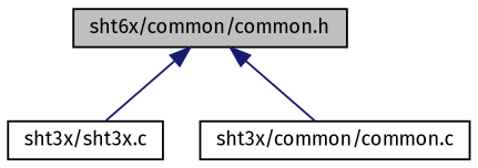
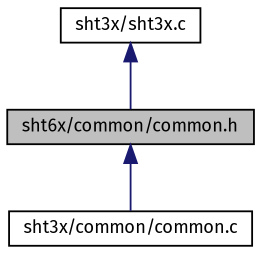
  digraph {
    fontname="Fira Sans"
    node [color=black fillcolor=white fontname="Fira Sans" fontsize=10 shape=record style=filled]
    edge [color=midnightblue dir=back fontname="Fira Sans" fontsize=10 labelfontname=Helvetica labelfontsize=10 style=solid]
    n1 [fillcolor=grey75 fontcolor=black height=0.2 label="sht6x/common/common.h" width=0.4]
    n2 [height=0.2 label="sht3x/sht3x.c" width=0.4]
    n3 [height=0.2 label="sht3x/common/common.c" width=0.4]
-   n1 -> n2
+   n2 -> n1
    n1 -> n3
  }
